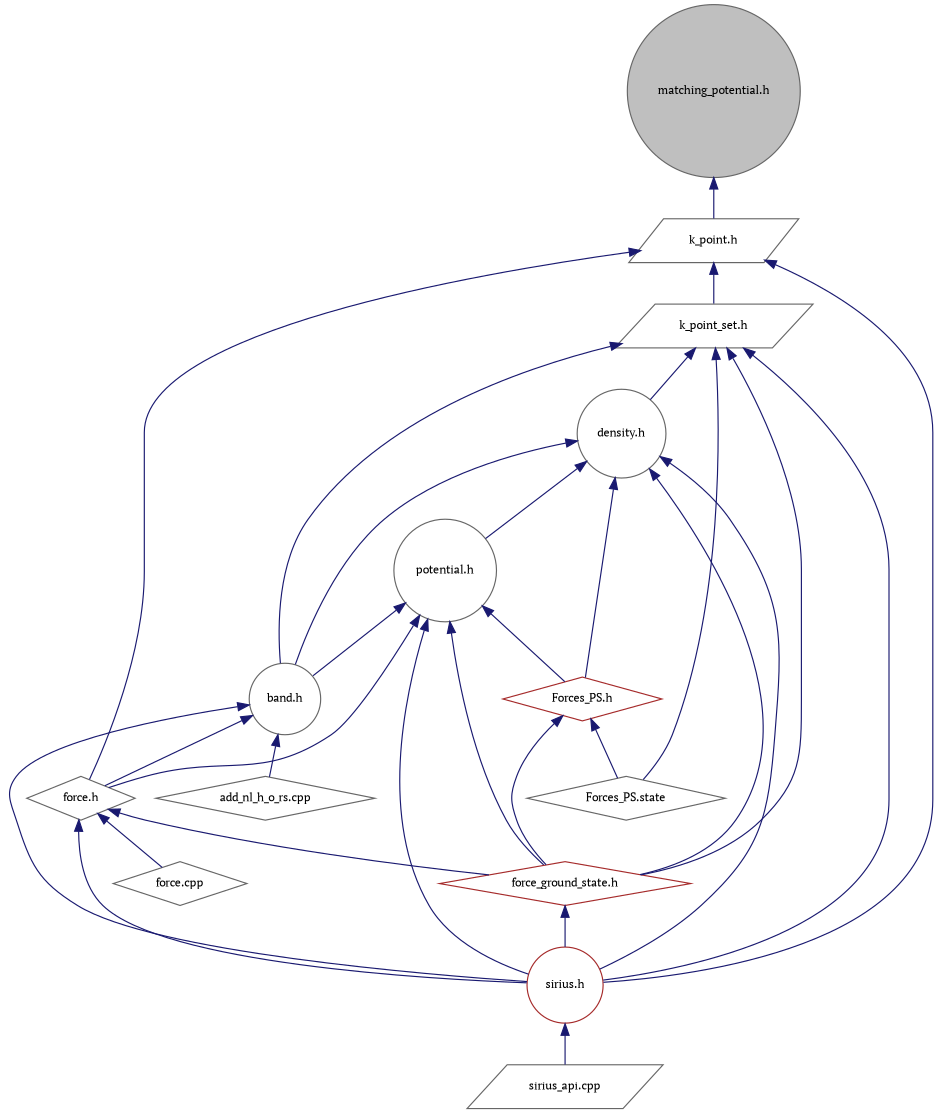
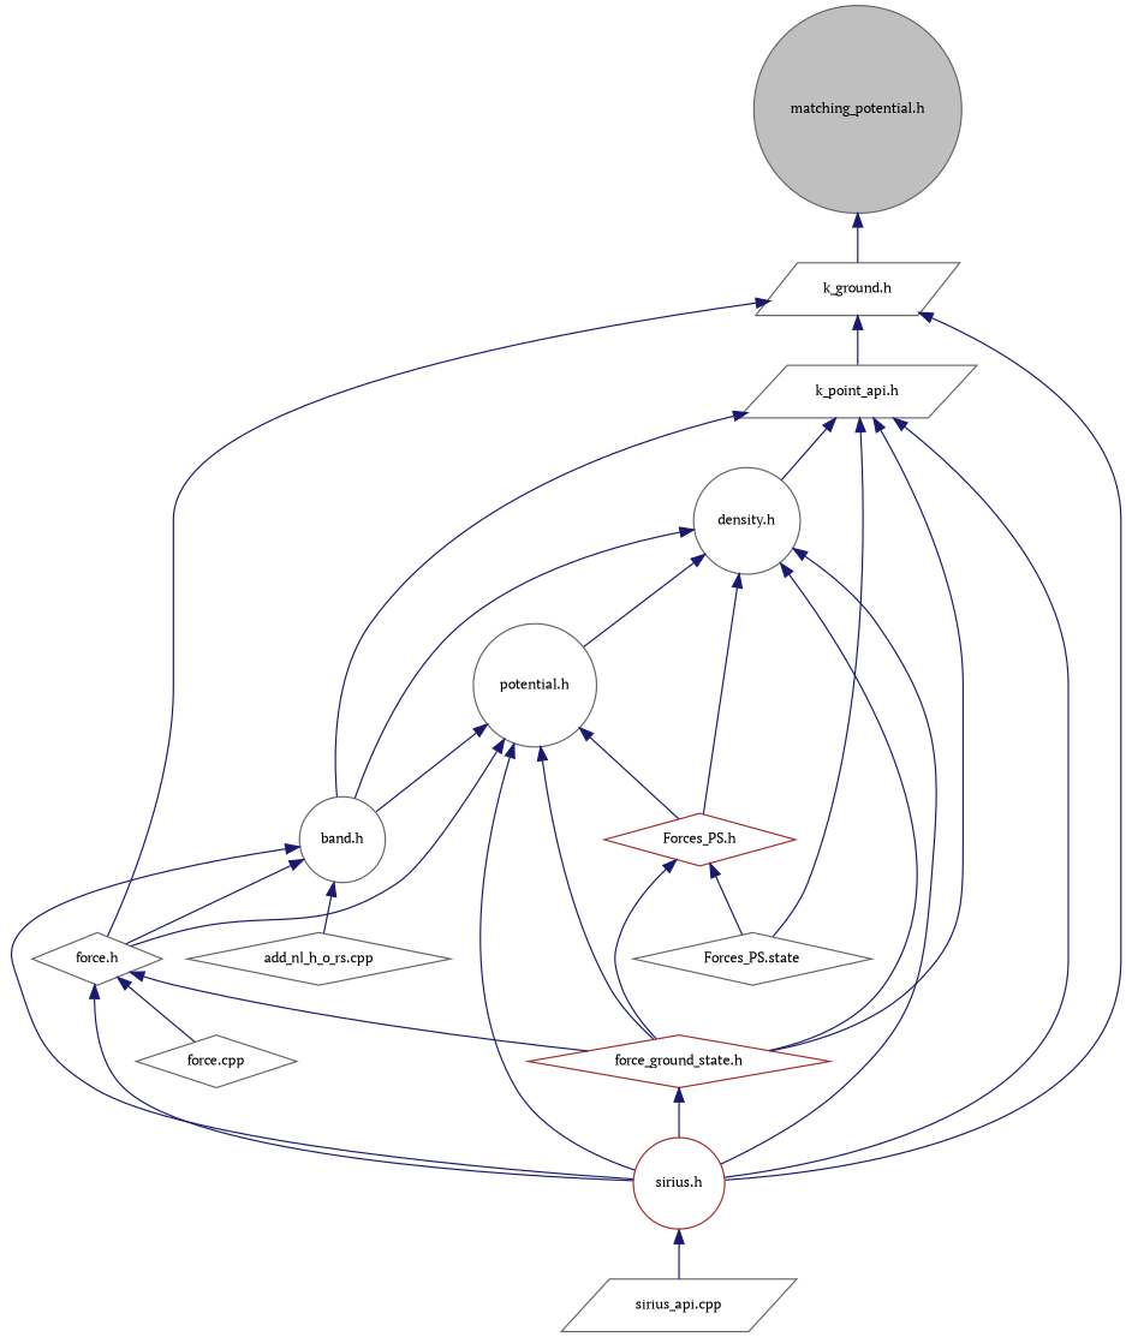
  digraph {
    fontname="PT Serif"
    node [color=gray40 fillcolor=white fontname="PT Serif" fontsize=10 shape=diamond style=filled]
    edge [color=midnightblue dir=back fontname="PT Serif" fontsize=10 labelfontname=Helvetica labelfontsize=10 style=solid]
    n1 [fillcolor=grey75 fontcolor=black height=0.2 label="matching_potential.h" shape=circle width=0.4]
-   n2 [height=0.2 label="k_point.h" shape=parallelogram width=0.4]
-   n3 [height=0.2 label="k_point_set.h" shape=parallelogram width=0.4]
+   n2 [height=0.2 label="k_ground.h" shape=parallelogram width=0.4]
+   n3 [height=0.2 label="k_point_api.h" shape=parallelogram width=0.4]
    n4 [height=0.2 label="force.h" width=0.4]
    n5 [color=brown height=0.2 label="sirius.h" shape=circle width=0.4]
    n6 [height=0.2 label="band.h" shape=circle width=0.4]
    n7 [color=brown height=0.2 label="force_ground_state.h" width=0.4]
    n8 [height=0.2 label="density.h" shape=circle width=0.4]
    n9 [height=0.2 label="Forces_PS.state" width=0.4]
    n10 [height=0.2 label="force.cpp" width=0.4]
    n11 [height=0.2 label="sirius_api.cpp" shape=parallelogram width=0.4]
    n12 [height=0.2 label="add_nl_h_o_rs.cpp" width=0.4]
    n13 [height=0.2 label="potential.h" shape=circle width=0.4]
    n14 [color=brown height=0.2 label="Forces_PS.h" width=0.4]
    n1 -> n2
    n2 -> n3
    n2 -> n4
    n2 -> n5
    n3 -> n5
    n3 -> n6
    n3 -> n7
    n3 -> n8
    n3 -> n9
    n4 -> n5
    n4 -> n7
    n4 -> n10
    n5 -> n11
    n6 -> n4
    n6 -> n5
    n6 -> n12
    n7 -> n5
    n8 -> n5
    n8 -> n6
    n8 -> n7
    n8 -> n13
    n8 -> n14
    n13 -> n4
    n13 -> n5
    n13 -> n6
    n13 -> n7
    n13 -> n14
    n14 -> n7
    n14 -> n9
  }
